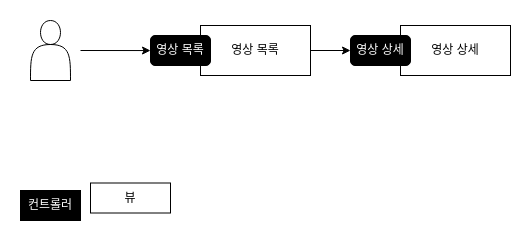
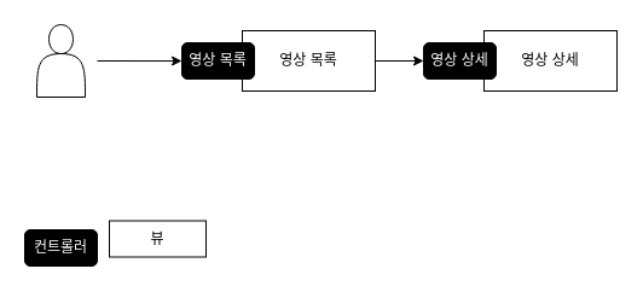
  <mxCell id="0" />
  <mxCell id="1" parent="0" />
  <mxCell id="2" value="영상 목록" style="rounded=0;whiteSpace=wrap;html=1;" parent="1" vertex="1"><mxGeometry x="200" y="25" width="110" height="50" as="geometry" /></mxCell>
  <mxCell id="3" value="" style="shape=actor;whiteSpace=wrap;html=1;" parent="1" vertex="1"><mxGeometry x="30" y="20" width="40" height="60" as="geometry" /></mxCell>
  <mxCell id="4" value="" style="endArrow=classic;html=1;rounded=0;" parent="1" edge="1"><mxGeometry width="50" height="50" relative="1" as="geometry"><mxPoint x="80" y="50" as="sourcePoint" /><mxPoint x="150" y="50.05" as="targetPoint" /></mxGeometry></mxCell>
  <mxCell id="5" value="&lt;font color=&quot;#ffffff&quot;&gt;영상 목록&lt;/font&gt;" style="rounded=1;whiteSpace=wrap;html=1;fillColor=#000000;" parent="1" vertex="1"><mxGeometry x="150" y="35" width="60" height="30" as="geometry" /></mxCell>
  <mxCell id="6" value="영상&amp;nbsp;상세" style="rounded=0;whiteSpace=wrap;html=1;" parent="1" vertex="1"><mxGeometry x="400" y="25" width="110" height="50" as="geometry" /></mxCell>
  <mxCell id="7" value="&lt;font color=&quot;#ffffff&quot;&gt;영상 상세&lt;/font&gt;" style="rounded=1;whiteSpace=wrap;html=1;fillColor=#000000;" parent="1" vertex="1"><mxGeometry x="350" y="35" width="60" height="30" as="geometry" /></mxCell>
  <mxCell id="8" value="" style="endArrow=classic;html=1;rounded=0;entryX=0;entryY=0.5;entryDx=0;entryDy=0;exitX=1;exitY=0.5;exitDx=0;exitDy=0;" parent="1" source="2" target="7" edge="1"><mxGeometry width="50" height="50" relative="1" as="geometry"><mxPoint x="310" y="50" as="sourcePoint" /><mxPoint x="360" y="0" as="targetPoint" /></mxGeometry></mxCell>
- <mxCell id="9" value="&lt;font color=&quot;#ffffff&quot;&gt;컨트롤러&lt;/font&gt;" style="whiteSpace=wrap;html=1;fillColor=#000000;rounded=0;" parent="1" vertex="1"><mxGeometry x="20" y="190" width="60" height="30" as="geometry" /></mxCell>
+ <mxCell id="9" value="&lt;font color=&quot;#ffffff&quot;&gt;컨트롤러&lt;/font&gt;" style="rounded=1;whiteSpace=wrap;html=1;fillColor=#000000;" parent="1" vertex="1"><mxGeometry x="20" y="190" width="60" height="30" as="geometry" /></mxCell>
  <mxCell id="10" value="뷰" style="rounded=0;whiteSpace=wrap;html=1;" parent="1" vertex="1"><mxGeometry x="90" y="182.5" width="80" height="30" as="geometry" /></mxCell>
